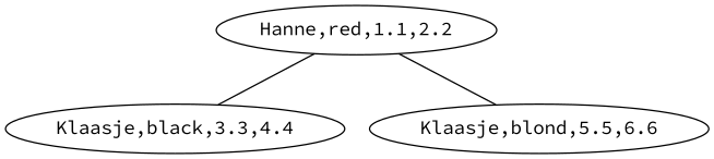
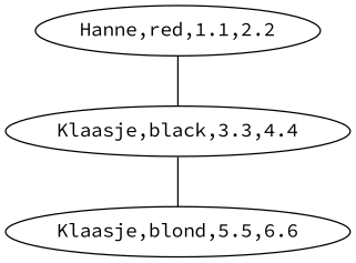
  graph {
    fontname="Source Code Pro"
    node [fontname="Source Code Pro" regular=0]
    edge [fontname="Source Code Pro"]
    n1 [label="Klaasje,black,3.3,4.4"]
    n2 [label="Klaasje,blond,5.5,6.6"]
    n3 [label="Hanne,red,1.1,2.2"]
-   n3 -- n2
+   n1 -- n2
    n3 -- n1
  }
